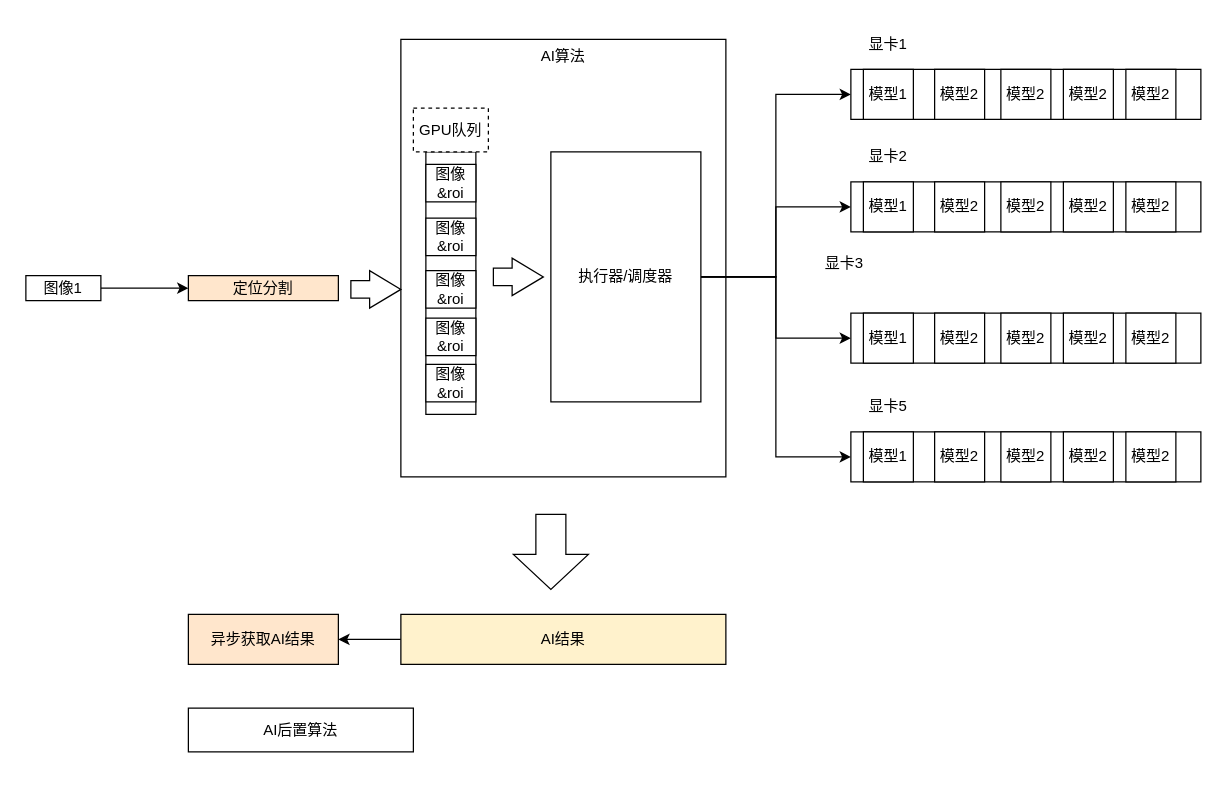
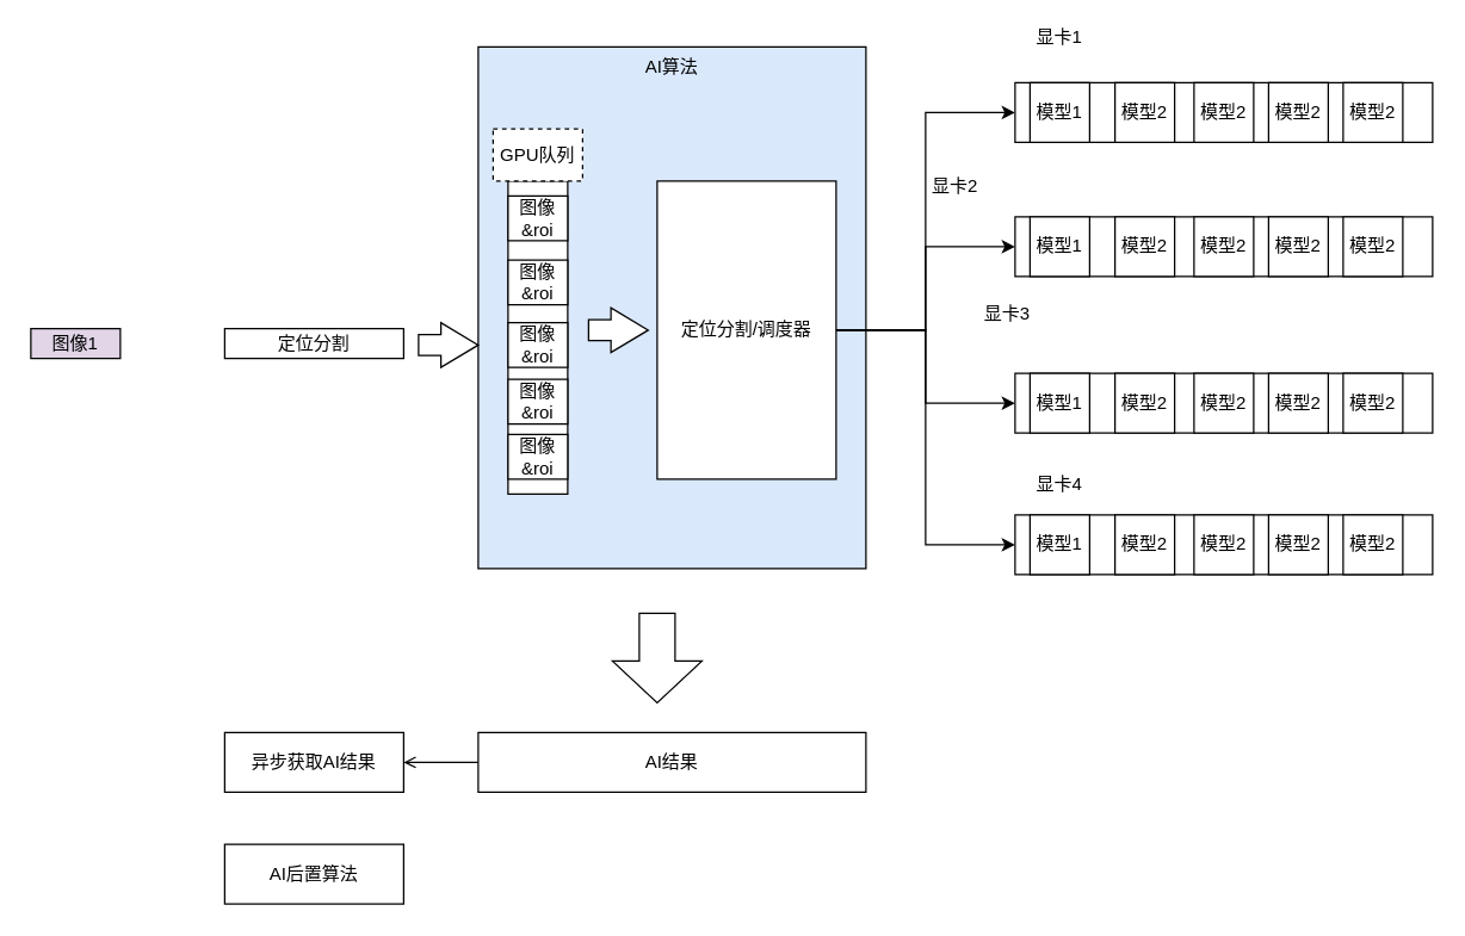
  <mxCell id="0" />
  <mxCell id="1" parent="0" />
- <mxCell id="2" value="AI算法" style="rounded=0;whiteSpace=wrap;html=1;verticalAlign=top;" vertex="1" parent="1"><mxGeometry x="320" y="31" width="260" height="350" as="geometry" /></mxCell>
- <mxCell id="3" style="edgeStyle=orthogonalEdgeStyle;rounded=0;orthogonalLoop=1;jettySize=auto;html=1;exitX=1;exitY=0.5;exitDx=0;exitDy=0;entryX=0;entryY=0.5;entryDx=0;entryDy=0;" edge="1" parent="1" source="4" target="5"><mxGeometry relative="1" as="geometry" /></mxCell>
- <mxCell id="4" value="图像1" style="rounded=0;whiteSpace=wrap;html=1;" vertex="1" parent="1"><mxGeometry x="20" y="220" width="60" height="20" as="geometry" /></mxCell>
- <mxCell id="5" value="定位分割" style="rounded=0;whiteSpace=wrap;html=1;fillColor=#ffe6cc;" vertex="1" parent="1"><mxGeometry x="150" y="220" width="120" height="20" as="geometry" /></mxCell>
+ <mxCell id="2" value="AI算法" style="rounded=0;whiteSpace=wrap;html=1;verticalAlign=top;fillColor=#dae8fc;" vertex="1" parent="1"><mxGeometry x="320" y="31" width="260" height="350" as="geometry" /></mxCell>
+ <mxCell id="4" value="图像1" style="rounded=0;whiteSpace=wrap;html=1;fillColor=#e1d5e7;" vertex="1" parent="1"><mxGeometry x="20" y="220" width="60" height="20" as="geometry" /></mxCell>
+ <mxCell id="5" value="定位分割" style="rounded=0;whiteSpace=wrap;html=1;" vertex="1" parent="1"><mxGeometry x="150" y="220" width="120" height="20" as="geometry" /></mxCell>
  <mxCell id="6" value="" style="rounded=0;whiteSpace=wrap;html=1;" vertex="1" parent="1"><mxGeometry x="340" y="121" width="40" height="210" as="geometry" /></mxCell>
  <mxCell id="7" style="edgeStyle=orthogonalEdgeStyle;rounded=0;orthogonalLoop=1;jettySize=auto;html=1;exitX=1;exitY=0.5;exitDx=0;exitDy=0;entryX=0;entryY=0.5;entryDx=0;entryDy=0;" edge="1" parent="1" source="11" target="12"><mxGeometry relative="1" as="geometry" /></mxCell>
  <mxCell id="8" style="edgeStyle=orthogonalEdgeStyle;rounded=0;orthogonalLoop=1;jettySize=auto;html=1;exitX=1;exitY=0.5;exitDx=0;exitDy=0;entryX=0;entryY=0.5;entryDx=0;entryDy=0;" edge="1" parent="1" source="11" target="34"><mxGeometry relative="1" as="geometry" /></mxCell>
  <mxCell id="9" style="edgeStyle=orthogonalEdgeStyle;rounded=0;orthogonalLoop=1;jettySize=auto;html=1;exitX=1;exitY=0.5;exitDx=0;exitDy=0;" edge="1" parent="1" source="11" target="27"><mxGeometry relative="1" as="geometry" /></mxCell>
  <mxCell id="10" style="edgeStyle=orthogonalEdgeStyle;rounded=0;orthogonalLoop=1;jettySize=auto;html=1;exitX=1;exitY=0.5;exitDx=0;exitDy=0;entryX=0;entryY=0.5;entryDx=0;entryDy=0;" edge="1" parent="1" source="11" target="41"><mxGeometry relative="1" as="geometry" /></mxCell>
- <mxCell id="11" value="执行器/调度器" style="rounded=0;whiteSpace=wrap;html=1;" vertex="1" parent="1"><mxGeometry x="440" y="121" width="120" height="200" as="geometry" /></mxCell>
+ <mxCell id="11" value="定位分割/调度器" style="rounded=0;whiteSpace=wrap;html=1;" vertex="1" parent="1"><mxGeometry x="440" y="121" width="120" height="200" as="geometry" /></mxCell>
  <mxCell id="12" value="" style="rounded=0;whiteSpace=wrap;html=1;" vertex="1" parent="1"><mxGeometry x="680" y="55" width="280" height="40" as="geometry" /></mxCell>
  <mxCell id="13" value="图像&amp;amp;roi" style="rounded=0;whiteSpace=wrap;html=1;" vertex="1" parent="1"><mxGeometry x="340" y="131" width="40" height="30" as="geometry" /></mxCell>
  <mxCell id="14" value="图像&amp;amp;roi" style="rounded=0;whiteSpace=wrap;html=1;" vertex="1" parent="1"><mxGeometry x="340" y="174" width="40" height="30" as="geometry" /></mxCell>
  <mxCell id="15" value="图像&amp;amp;roi" style="rounded=0;whiteSpace=wrap;html=1;" vertex="1" parent="1"><mxGeometry x="340" y="216" width="40" height="30" as="geometry" /></mxCell>
  <mxCell id="16" value="图像&amp;amp;roi" style="rounded=0;whiteSpace=wrap;html=1;" vertex="1" parent="1"><mxGeometry x="340" y="254" width="40" height="30" as="geometry" /></mxCell>
  <mxCell id="17" value="图像&amp;amp;roi" style="rounded=0;whiteSpace=wrap;html=1;" vertex="1" parent="1"><mxGeometry x="340" y="291" width="40" height="30" as="geometry" /></mxCell>
  <mxCell id="18" value="" style="html=1;shadow=0;dashed=0;align=center;verticalAlign=middle;shape=mxgraph.arrows2.arrow;dy=0.53;dx=25;notch=0;" vertex="1" parent="1"><mxGeometry x="280" y="216" width="40" height="30" as="geometry" /></mxCell>
  <mxCell id="19" value="GPU队列" style="rounded=0;whiteSpace=wrap;html=1;dashed=1;" vertex="1" parent="1"><mxGeometry x="330" y="86" width="60" height="35" as="geometry" /></mxCell>
  <mxCell id="20" value="" style="html=1;shadow=0;dashed=0;align=center;verticalAlign=middle;shape=mxgraph.arrows2.arrow;dy=0.53;dx=25;notch=0;" vertex="1" parent="1"><mxGeometry x="394" y="206" width="40" height="30" as="geometry" /></mxCell>
  <mxCell id="21" value="模型1" style="rounded=0;whiteSpace=wrap;html=1;" vertex="1" parent="1"><mxGeometry x="690" y="55" width="40" height="40" as="geometry" /></mxCell>
  <mxCell id="22" value="模型2" style="rounded=0;whiteSpace=wrap;html=1;" vertex="1" parent="1"><mxGeometry x="747" y="55" width="40" height="40" as="geometry" /></mxCell>
  <mxCell id="23" value="模型2" style="rounded=0;whiteSpace=wrap;html=1;" vertex="1" parent="1"><mxGeometry x="800" y="55" width="40" height="40" as="geometry" /></mxCell>
  <mxCell id="24" value="模型2" style="rounded=0;whiteSpace=wrap;html=1;" vertex="1" parent="1"><mxGeometry x="850" y="55" width="40" height="40" as="geometry" /></mxCell>
  <mxCell id="25" value="模型2" style="rounded=0;whiteSpace=wrap;html=1;" vertex="1" parent="1"><mxGeometry x="900" y="55" width="40" height="40" as="geometry" /></mxCell>
- <mxCell id="26" value="显卡1" style="text;html=1;strokeColor=none;fillColor=none;align=center;verticalAlign=middle;whiteSpace=wrap;rounded=0;" vertex="1" parent="1"><mxGeometry x="680" y="20" width="60" height="30" as="geometry" /></mxCell>
+ <mxCell id="26" value="显卡1" style="text;html=1;strokeColor=none;fillColor=none;align=center;verticalAlign=middle;whiteSpace=wrap;rounded=0;" vertex="1" parent="1"><mxGeometry x="680" y="10" width="60" height="30" as="geometry" /></mxCell>
  <mxCell id="27" value="" style="rounded=0;whiteSpace=wrap;html=1;" vertex="1" parent="1"><mxGeometry x="680" y="145" width="280" height="40" as="geometry" /></mxCell>
  <mxCell id="28" value="模型1" style="rounded=0;whiteSpace=wrap;html=1;" vertex="1" parent="1"><mxGeometry x="690" y="145" width="40" height="40" as="geometry" /></mxCell>
  <mxCell id="29" value="模型2" style="rounded=0;whiteSpace=wrap;html=1;" vertex="1" parent="1"><mxGeometry x="747" y="145" width="40" height="40" as="geometry" /></mxCell>
  <mxCell id="30" value="模型2" style="rounded=0;whiteSpace=wrap;html=1;" vertex="1" parent="1"><mxGeometry x="800" y="145" width="40" height="40" as="geometry" /></mxCell>
  <mxCell id="31" value="模型2" style="rounded=0;whiteSpace=wrap;html=1;" vertex="1" parent="1"><mxGeometry x="850" y="145" width="40" height="40" as="geometry" /></mxCell>
  <mxCell id="32" value="模型2" style="rounded=0;whiteSpace=wrap;html=1;" vertex="1" parent="1"><mxGeometry x="900" y="145" width="40" height="40" as="geometry" /></mxCell>
- <mxCell id="33" value="显卡2" style="text;html=1;strokeColor=none;fillColor=none;align=center;verticalAlign=middle;whiteSpace=wrap;rounded=0;" vertex="1" parent="1"><mxGeometry x="680" y="110" width="60" height="30" as="geometry" /></mxCell>
+ <mxCell id="33" value="显卡2" style="text;html=1;strokeColor=none;fillColor=none;align=center;verticalAlign=middle;whiteSpace=wrap;rounded=0;" vertex="1" parent="1"><mxGeometry x="610" y="110" width="60" height="30" as="geometry" /></mxCell>
  <mxCell id="34" value="" style="rounded=0;whiteSpace=wrap;html=1;" vertex="1" parent="1"><mxGeometry x="680" y="250" width="280" height="40" as="geometry" /></mxCell>
  <mxCell id="35" value="模型1" style="rounded=0;whiteSpace=wrap;html=1;" vertex="1" parent="1"><mxGeometry x="690" y="250" width="40" height="40" as="geometry" /></mxCell>
  <mxCell id="36" value="模型2" style="rounded=0;whiteSpace=wrap;html=1;" vertex="1" parent="1"><mxGeometry x="747" y="250" width="40" height="40" as="geometry" /></mxCell>
  <mxCell id="37" value="模型2" style="rounded=0;whiteSpace=wrap;html=1;" vertex="1" parent="1"><mxGeometry x="800" y="250" width="40" height="40" as="geometry" /></mxCell>
  <mxCell id="38" value="模型2" style="rounded=0;whiteSpace=wrap;html=1;" vertex="1" parent="1"><mxGeometry x="850" y="250" width="40" height="40" as="geometry" /></mxCell>
  <mxCell id="39" value="模型2" style="rounded=0;whiteSpace=wrap;html=1;" vertex="1" parent="1"><mxGeometry x="900" y="250" width="40" height="40" as="geometry" /></mxCell>
  <mxCell id="40" value="显卡3" style="text;html=1;strokeColor=none;fillColor=none;align=center;verticalAlign=middle;whiteSpace=wrap;rounded=0;" vertex="1" parent="1"><mxGeometry x="645" y="195" width="60" height="30" as="geometry" /></mxCell>
  <mxCell id="41" value="" style="rounded=0;whiteSpace=wrap;html=1;" vertex="1" parent="1"><mxGeometry x="680" y="345" width="280" height="40" as="geometry" /></mxCell>
  <mxCell id="42" value="模型1" style="rounded=0;whiteSpace=wrap;html=1;" vertex="1" parent="1"><mxGeometry x="690" y="345" width="40" height="40" as="geometry" /></mxCell>
  <mxCell id="43" value="模型2" style="rounded=0;whiteSpace=wrap;html=1;" vertex="1" parent="1"><mxGeometry x="747" y="345" width="40" height="40" as="geometry" /></mxCell>
  <mxCell id="44" value="模型2" style="rounded=0;whiteSpace=wrap;html=1;" vertex="1" parent="1"><mxGeometry x="800" y="345" width="40" height="40" as="geometry" /></mxCell>
  <mxCell id="45" value="模型2" style="rounded=0;whiteSpace=wrap;html=1;" vertex="1" parent="1"><mxGeometry x="850" y="345" width="40" height="40" as="geometry" /></mxCell>
  <mxCell id="46" value="模型2" style="rounded=0;whiteSpace=wrap;html=1;" vertex="1" parent="1"><mxGeometry x="900" y="345" width="40" height="40" as="geometry" /></mxCell>
- <mxCell id="47" value="显卡5" style="text;html=1;strokeColor=none;fillColor=none;align=center;verticalAlign=middle;whiteSpace=wrap;rounded=0;" vertex="1" parent="1"><mxGeometry x="680" y="310" width="60" height="30" as="geometry" /></mxCell>
- <mxCell id="48" style="edgeStyle=orthogonalEdgeStyle;rounded=0;orthogonalLoop=1;jettySize=auto;html=1;exitX=0;exitY=0.5;exitDx=0;exitDy=0;entryX=1;entryY=0.5;entryDx=0;entryDy=0;" edge="1" parent="1" source="49" target="51"><mxGeometry relative="1" as="geometry" /></mxCell>
- <mxCell id="49" value="AI结果" style="rounded=0;whiteSpace=wrap;html=1;fillColor=#fff2cc;" vertex="1" parent="1"><mxGeometry x="320" y="491" width="260" height="40" as="geometry" /></mxCell>
+ <mxCell id="47" value="显卡4" style="text;html=1;strokeColor=none;fillColor=none;align=center;verticalAlign=middle;whiteSpace=wrap;rounded=0;" vertex="1" parent="1"><mxGeometry x="680" y="310" width="60" height="30" as="geometry" /></mxCell>
+ <mxCell id="48" style="edgeStyle=orthogonalEdgeStyle;rounded=0;orthogonalLoop=1;jettySize=auto;html=1;exitX=0;exitY=0.5;exitDx=0;exitDy=0;entryX=1;entryY=0.5;entryDx=0;entryDy=0;endArrow=open;" edge="1" parent="1" source="49" target="51"><mxGeometry relative="1" as="geometry" /></mxCell>
+ <mxCell id="49" value="AI结果" style="rounded=0;whiteSpace=wrap;html=1;" vertex="1" parent="1"><mxGeometry x="320" y="491" width="260" height="40" as="geometry" /></mxCell>
  <mxCell id="50" value="" style="html=1;shadow=0;dashed=0;align=center;verticalAlign=middle;shape=mxgraph.arrows2.arrow;dy=0.6;dx=28;direction=south;notch=0;" vertex="1" parent="1"><mxGeometry x="410" y="411" width="60" height="60" as="geometry" /></mxCell>
- <mxCell id="51" value="异步获取AI结果" style="rounded=0;whiteSpace=wrap;html=1;fillColor=#ffe6cc;" vertex="1" parent="1"><mxGeometry x="150" y="491" width="120" height="40" as="geometry" /></mxCell>
- <mxCell id="52" value="AI后置算法" style="rounded=0;whiteSpace=wrap;html=1;" vertex="1" parent="1"><mxGeometry x="150" y="566" width="180" height="35" as="geometry" /></mxCell>
+ <mxCell id="51" value="异步获取AI结果" style="rounded=0;whiteSpace=wrap;html=1;" vertex="1" parent="1"><mxGeometry x="150" y="491" width="120" height="40" as="geometry" /></mxCell>
+ <mxCell id="52" value="AI后置算法" style="rounded=0;whiteSpace=wrap;html=1;" vertex="1" parent="1"><mxGeometry x="150" y="566" width="120" height="40" as="geometry" /></mxCell>
